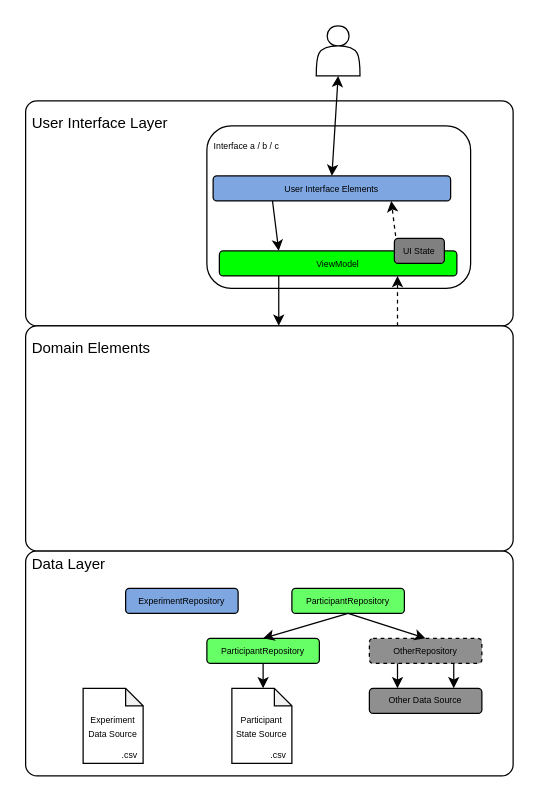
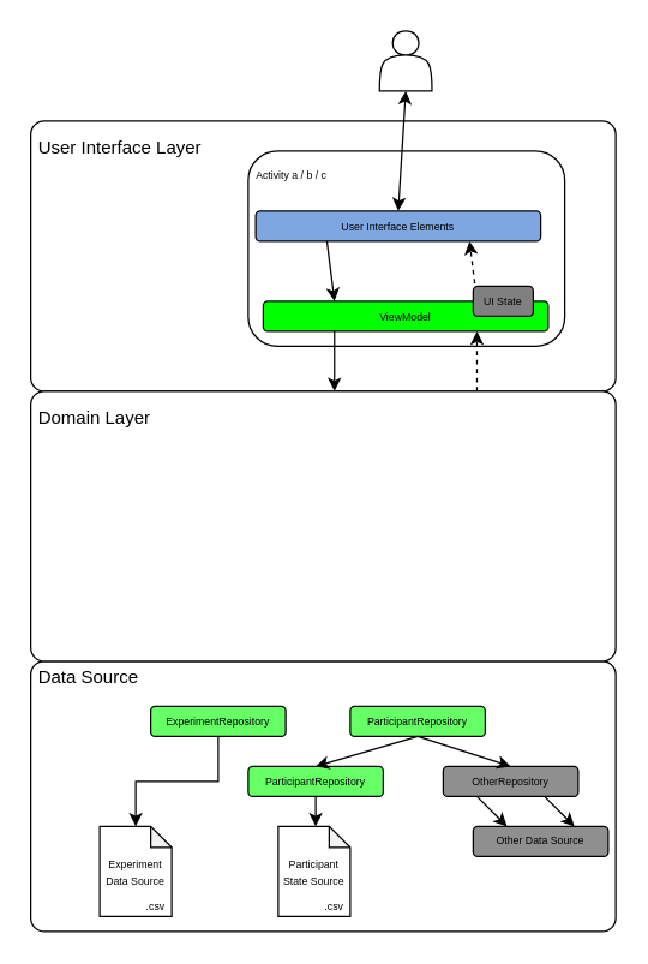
  <mxCell id="0" />
  <mxCell id="1" parent="0" />
  <mxCell id="2" value="&amp;nbsp;User Interface Layer&lt;br&gt;&lt;br&gt;&lt;br&gt;&lt;br&gt;&lt;br&gt;&lt;br&gt;&lt;br&gt;&lt;br&gt;&lt;br&gt;&lt;br&gt;&lt;br&gt;" style="rounded=1;whiteSpace=wrap;html=1;align=left;arcSize=5;" vertex="1" parent="1"><mxGeometry y="80" width="390" height="180" as="geometry" x="20" /></mxCell>
- <mxCell id="3" value="&lt;div style=&quot;&quot;&gt;&lt;span style=&quot;font-size: 7px; background-color: initial;&quot;&gt;&amp;nbsp; Interface a / b / c&lt;/span&gt;&lt;/div&gt;&lt;font style=&quot;font-size: 7px;&quot;&gt;&lt;br&gt;&lt;br&gt;&lt;br&gt;&lt;br&gt;&lt;br&gt;&lt;br&gt;&lt;br&gt;&lt;/font&gt;" style="rounded=1;whiteSpace=wrap;html=1;align=left;" vertex="1" parent="1"><mxGeometry x="165" y="100" width="211" height="130" as="geometry" /></mxCell>
- <mxCell id="4" value="&amp;nbsp;Data Layer&lt;br&gt;&lt;br&gt;&lt;br&gt;&lt;br&gt;&lt;br&gt;&lt;br&gt;&lt;br&gt;&lt;br&gt;&lt;br&gt;&lt;br&gt;&lt;br&gt;&lt;br&gt;" style="rounded=1;whiteSpace=wrap;html=1;align=left;arcSize=5;" parent="1" vertex="1"><mxGeometry y="440" width="390" height="180" as="geometry" x="20" /></mxCell>
- <mxCell id="6" value="&lt;p style=&quot;line-height: 70%;&quot;&gt;&lt;font style=&quot;font-size: 7px;&quot;&gt;ExperimentRepository&lt;/font&gt;&lt;/p&gt;" style="rounded=1;whiteSpace=wrap;html=1;fillColor=#7EA6E0;" parent="1" vertex="1"><mxGeometry x="100" y="470" width="90" height="20" as="geometry" /></mxCell>
+ <mxCell id="3" value="&lt;div style=&quot;&quot;&gt;&lt;span style=&quot;font-size: 7px; background-color: initial;&quot;&gt;&amp;nbsp; Activity a / b / c&lt;/span&gt;&lt;/div&gt;&lt;font style=&quot;font-size: 7px;&quot;&gt;&lt;br&gt;&lt;br&gt;&lt;br&gt;&lt;br&gt;&lt;br&gt;&lt;br&gt;&lt;br&gt;&lt;/font&gt;" style="rounded=1;whiteSpace=wrap;html=1;align=left;" vertex="1" parent="1"><mxGeometry x="165" y="100" width="211" height="130" as="geometry" /></mxCell>
+ <mxCell id="4" value="&amp;nbsp;Data Source&lt;br&gt;&lt;br&gt;&lt;br&gt;&lt;br&gt;&lt;br&gt;&lt;br&gt;&lt;br&gt;&lt;br&gt;&lt;br&gt;&lt;br&gt;&lt;br&gt;&lt;br&gt;" style="rounded=1;whiteSpace=wrap;html=1;align=left;arcSize=5;" parent="1" vertex="1"><mxGeometry y="440" width="390" height="180" as="geometry" x="20" /></mxCell>
+ <mxCell id="5" style="edgeStyle=orthogonalEdgeStyle;rounded=0;orthogonalLoop=1;jettySize=auto;html=1;entryX=0.5;entryY=0;entryDx=0;entryDy=0;entryPerimeter=0;" edge="1" parent="1" source="6" target="17"><mxGeometry relative="1" as="geometry" /></mxCell>
+ <mxCell id="6" value="&lt;p style=&quot;line-height: 70%;&quot;&gt;&lt;font style=&quot;font-size: 7px;&quot;&gt;ExperimentRepository&lt;/font&gt;&lt;/p&gt;" style="rounded=1;whiteSpace=wrap;html=1;fillColor=#66ff66;" parent="1" vertex="1"><mxGeometry x="100" y="470" width="90" height="20" as="geometry" /></mxCell>
  <mxCell id="7" value="&lt;p style=&quot;line-height: 70%;&quot;&gt;&lt;font style=&quot;font-size: 7px;&quot;&gt;ParticipantRepository&lt;/font&gt;&lt;/p&gt;" style="rounded=1;whiteSpace=wrap;html=1;fillColor=#66FF66;" parent="1" vertex="1"><mxGeometry x="233" y="470" width="90" height="20" as="geometry" /></mxCell>
  <mxCell id="8" style="edgeStyle=orthogonalEdgeStyle;rounded=0;orthogonalLoop=1;jettySize=auto;html=1;entryX=0.5;entryY=0;entryDx=0;entryDy=0;entryPerimeter=0;" edge="1" parent="1" source="9"><mxGeometry relative="1" as="geometry"><mxPoint x="210" y="550" as="targetPoint" /></mxGeometry></mxCell>
  <mxCell id="9" value="&lt;p style=&quot;line-height: 70%;&quot;&gt;&lt;font style=&quot;font-size: 7px;&quot;&gt;ParticipantRepository&lt;/font&gt;&lt;/p&gt;" style="rounded=1;whiteSpace=wrap;html=1;fillColor=#66FF66;" parent="1" vertex="1"><mxGeometry x="165" y="510" width="90" height="20" as="geometry" /></mxCell>
- <mxCell id="10" value="&lt;p style=&quot;line-height: 70%;&quot;&gt;&lt;font style=&quot;font-size: 7px;&quot;&gt;OtherRepository&lt;/font&gt;&lt;/p&gt;" style="rounded=1;whiteSpace=wrap;html=1;fillColor=#8f8f8f;dashed=1;" parent="1" vertex="1"><mxGeometry x="295" y="510" width="90" height="20" as="geometry" /></mxCell>
- <mxCell id="11" value="&lt;p style=&quot;line-height: 70%; font-size: 7px;&quot;&gt;&lt;font style=&quot;font-size: 7px;&quot;&gt;Other Data Source&lt;/font&gt;&lt;/p&gt;" style="rounded=1;whiteSpace=wrap;html=1;fillColor=#8f8f8f;" parent="1" vertex="1"><mxGeometry x="295" y="550" width="90" height="20" as="geometry" /></mxCell>
+ <mxCell id="10" value="&lt;p style=&quot;line-height: 70%;&quot;&gt;&lt;font style=&quot;font-size: 7px;&quot;&gt;OtherRepository&lt;/font&gt;&lt;/p&gt;" style="rounded=1;whiteSpace=wrap;html=1;fillColor=#8f8f8f;" parent="1" vertex="1"><mxGeometry x="295" y="510" width="90" height="20" as="geometry" /></mxCell>
+ <mxCell id="11" value="&lt;p style=&quot;line-height: 70%; font-size: 7px;&quot;&gt;&lt;font style=&quot;font-size: 7px;&quot;&gt;Other Data Source&lt;/font&gt;&lt;/p&gt;" style="rounded=1;whiteSpace=wrap;html=1;fillColor=#8f8f8f;" parent="1" vertex="1"><mxGeometry x="315" y="550" width="90" height="20" as="geometry" /></mxCell>
  <mxCell id="12" value="" style="endArrow=classic;html=1;rounded=0;exitX=0.5;exitY=1;exitDx=0;exitDy=0;entryX=0.5;entryY=0;entryDx=0;entryDy=0;" parent="1" source="7" target="9" edge="1"><mxGeometry width="50" height="50" relative="1" as="geometry"><mxPoint x="128" y="500" as="sourcePoint" /><mxPoint x="128" y="535" as="targetPoint" /></mxGeometry></mxCell>
  <mxCell id="13" value="" style="endArrow=classic;html=1;rounded=0;entryX=0.5;entryY=0;entryDx=0;entryDy=0;exitX=0.5;exitY=1;exitDx=0;exitDy=0;" parent="1" source="7" target="10" edge="1"><mxGeometry width="50" height="50" relative="1" as="geometry"><mxPoint x="295" y="490" as="sourcePoint" /><mxPoint x="240" y="535" as="targetPoint" /></mxGeometry></mxCell>
  <mxCell id="14" value="" style="endArrow=classic;html=1;rounded=0;exitX=0.25;exitY=1;exitDx=0;exitDy=0;entryX=0.25;entryY=0;entryDx=0;entryDy=0;" parent="1" source="10" target="11" edge="1"><mxGeometry width="50" height="50" relative="1" as="geometry"><mxPoint x="268" y="565" as="sourcePoint" /><mxPoint x="268" y="600" as="targetPoint" /></mxGeometry></mxCell>
  <mxCell id="15" value="" style="endArrow=classic;html=1;rounded=0;exitX=0.75;exitY=1;exitDx=0;exitDy=0;entryX=0.75;entryY=0;entryDx=0;entryDy=0;" parent="1" source="10" target="11" edge="1"><mxGeometry width="50" height="50" relative="1" as="geometry"><mxPoint x="342" y="565" as="sourcePoint" /><mxPoint x="342" y="600" as="targetPoint" /></mxGeometry></mxCell>
  <mxCell id="16" value="" style="group" vertex="1" connectable="0" parent="1"><mxGeometry x="66" y="550" width="48" height="60" as="geometry" /></mxCell>
  <mxCell id="17" value="&lt;p style=&quot;line-height: 70%;&quot;&gt;&lt;span style=&quot;font-size: 7px; background-color: initial;&quot;&gt;Experiment Data Source&lt;/span&gt;&lt;br&gt;&lt;/p&gt;" style="shape=note;whiteSpace=wrap;html=1;backgroundOutline=1;darkOpacity=0.05;aspect=fixed;size=14;" vertex="1" parent="16"><mxGeometry width="48" height="60" as="geometry" /></mxCell>
  <mxCell id="18" value="&lt;font style=&quot;font-size: 7px;&quot;&gt;.csv&lt;/font&gt;" style="text;html=1;strokeColor=none;fillColor=none;align=center;verticalAlign=middle;whiteSpace=wrap;rounded=0;" vertex="1" parent="16"><mxGeometry x="28" y="47" width="19" height="10" as="geometry" /></mxCell>
  <mxCell id="19" value="" style="group" vertex="1" connectable="0" parent="1"><mxGeometry x="185" y="550" width="48" height="60" as="geometry" /></mxCell>
  <mxCell id="20" value="&lt;p style=&quot;line-height: 70%;&quot;&gt;&lt;span style=&quot;font-size: 7px; background-color: initial;&quot;&gt;Participant State Source&lt;/span&gt;&lt;br&gt;&lt;/p&gt;" style="shape=note;whiteSpace=wrap;html=1;backgroundOutline=1;darkOpacity=0.05;aspect=fixed;size=14;" vertex="1" parent="19"><mxGeometry width="48" height="60" as="geometry" /></mxCell>
  <mxCell id="21" value="&lt;font style=&quot;font-size: 7px;&quot;&gt;.csv&lt;/font&gt;" style="text;html=1;strokeColor=none;fillColor=none;align=center;verticalAlign=middle;whiteSpace=wrap;rounded=0;" vertex="1" parent="19"><mxGeometry x="28" y="47" width="19" height="10" as="geometry" /></mxCell>
- <mxCell id="22" value="&amp;nbsp;Domain Elements&lt;br&gt;&lt;br&gt;&lt;br&gt;&lt;br&gt;&lt;br&gt;&lt;br&gt;&lt;br&gt;&lt;br&gt;&lt;br&gt;&lt;br&gt;&lt;br&gt;" style="rounded=1;whiteSpace=wrap;html=1;align=left;arcSize=5;" vertex="1" parent="1"><mxGeometry y="260" width="390" height="180" as="geometry" x="20" /></mxCell>
+ <mxCell id="22" value="&amp;nbsp;Domain Layer&lt;br&gt;&lt;br&gt;&lt;br&gt;&lt;br&gt;&lt;br&gt;&lt;br&gt;&lt;br&gt;&lt;br&gt;&lt;br&gt;&lt;br&gt;&lt;br&gt;" style="rounded=1;whiteSpace=wrap;html=1;align=left;arcSize=5;" vertex="1" parent="1"><mxGeometry y="260" width="390" height="180" as="geometry" x="20" /></mxCell>
  <mxCell id="23" value="" style="endArrow=classic;html=1;rounded=0;entryX=0.75;entryY=1;entryDx=0;entryDy=0;exitX=0.75;exitY=0;exitDx=0;exitDy=0;dashed=1;" edge="1" parent="1" source="28" target="27"><mxGeometry width="50" height="50" relative="1" as="geometry"><mxPoint x="320" y="170" as="sourcePoint" /><mxPoint x="180" y="170" as="targetPoint" /></mxGeometry></mxCell>
  <mxCell id="24" value="" style="endArrow=classic;html=1;rounded=0;entryX=0.25;entryY=0;entryDx=0;entryDy=0;exitX=0.25;exitY=1;exitDx=0;exitDy=0;" edge="1" parent="1" source="28"><mxGeometry width="50" height="50" relative="1" as="geometry"><mxPoint x="130" y="250" as="sourcePoint" /><mxPoint x="222.5" y="260" as="targetPoint" /></mxGeometry></mxCell>
  <mxCell id="25" value="" style="shape=actor;whiteSpace=wrap;html=1;" vertex="1" parent="1"><mxGeometry x="252.5" y="20" width="35" height="40" as="geometry" /></mxCell>
  <mxCell id="26" value="" style="endArrow=classic;html=1;rounded=0;entryX=0.5;entryY=0;entryDx=0;entryDy=0;exitX=0.5;exitY=1;exitDx=0;exitDy=0;startArrow=classic;startFill=1;" edge="1" parent="1" source="25" target="27"><mxGeometry width="50" height="50" relative="1" as="geometry"><mxPoint x="191" y="0" as="sourcePoint" /><mxPoint x="190" y="50" as="targetPoint" /></mxGeometry></mxCell>
  <mxCell id="27" value="&lt;p style=&quot;line-height: 70%;&quot;&gt;&lt;font style=&quot;font-size: 7px;&quot;&gt;User Interface Elements&lt;/font&gt;&lt;/p&gt;" style="rounded=1;whiteSpace=wrap;html=1;fillColor=#7EA6E0;" vertex="1" parent="1"><mxGeometry x="170" y="140" width="190" height="20" as="geometry" /></mxCell>
  <mxCell id="28" value="&lt;p style=&quot;line-height: 70%;&quot;&gt;&lt;font style=&quot;font-size: 7px;&quot;&gt;ViewModel&lt;/font&gt;&lt;/p&gt;" style="rounded=1;whiteSpace=wrap;html=1;fillColor=#00FF00;" vertex="1" parent="1"><mxGeometry x="175" y="200" width="190" height="20" as="geometry" /></mxCell>
  <mxCell id="29" value="" style="endArrow=classic;html=1;rounded=0;entryX=0.75;entryY=1;entryDx=0;entryDy=0;exitX=0.75;exitY=0;exitDx=0;exitDy=0;dashed=1;" edge="1" parent="1" target="28"><mxGeometry width="50" height="50" relative="1" as="geometry"><mxPoint x="317.5" y="260" as="sourcePoint" /><mxPoint x="315" y="200" as="targetPoint" /></mxGeometry></mxCell>
  <mxCell id="30" value="&lt;p style=&quot;line-height: 70%;&quot;&gt;&lt;font style=&quot;font-size: 7px;&quot;&gt;UI State&lt;/font&gt;&lt;/p&gt;" style="rounded=1;whiteSpace=wrap;html=1;fillColor=#808080;" vertex="1" parent="1"><mxGeometry x="315" y="190" width="40" height="20" as="geometry" /></mxCell>
  <mxCell id="31" value="" style="endArrow=classic;html=1;rounded=0;entryX=0.25;entryY=0;entryDx=0;entryDy=0;exitX=0.25;exitY=1;exitDx=0;exitDy=0;" edge="1" parent="1" source="27" target="28"><mxGeometry width="50" height="50" relative="1" as="geometry"><mxPoint x="233" y="160" as="sourcePoint" /><mxPoint x="232" y="210" as="targetPoint" /></mxGeometry></mxCell>
